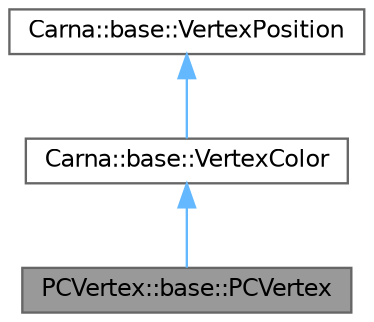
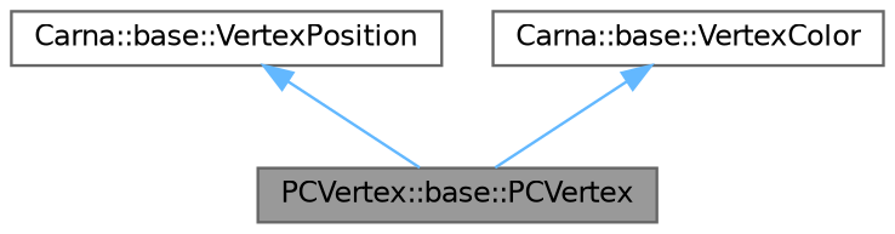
  digraph {
    node [color=gray40 fillcolor=white fontname=Helvetica fontsize=10 shape=box style=filled]
    edge [color=steelblue1 dir=back fontname=Helvetica fontsize=10 labelfontname=Helvetica labelfontsize=10 style=solid]
    n1 [fillcolor=grey60 fontcolor=black height=0.2 label="PCVertex::base::PCVertex" width=0.4]
    n2 [height=0.2 label="Carna::base::VertexPosition" width=0.4]
    n3 [height=0.2 label="Carna::base::VertexColor" width=0.4]
-   n2 -> n3
+   n2 -> n1
    n3 -> n1
  }
